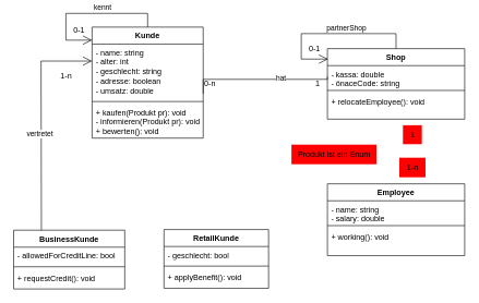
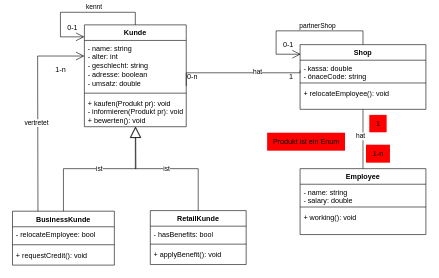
  <mxCell id="0" />
  <mxCell id="1" parent="0" />
  <mxCell id="2" value="Kunde" style="swimlane;fontStyle=1;align=center;verticalAlign=top;childLayout=stackLayout;horizontal=1;startSize=26;horizontalStack=0;resizeParent=1;resizeParentMax=0;resizeLast=0;collapsible=1;marginBottom=0;whiteSpace=wrap;html=1;" parent="1" vertex="1"><mxGeometry x="140" y="41" width="170" height="170" as="geometry" /></mxCell>
  <mxCell id="3" value="- name: string&lt;div&gt;- alter: int&lt;/div&gt;&lt;div&gt;-&lt;span style=&quot;background-color: initial;&quot;&gt;&amp;nbsp;geschlecht: string&lt;/span&gt;&lt;div&gt;- adresse: boolean&lt;/div&gt;&lt;div&gt;- umsatz: double&lt;/div&gt;&lt;/div&gt;" style="text;strokeColor=none;fillColor=none;align=left;verticalAlign=top;spacingLeft=4;spacingRight=4;overflow=hidden;rotatable=0;points=[[0,0.5],[1,0.5]];portConstraint=eastwest;whiteSpace=wrap;html=1;" parent="2" vertex="1"><mxGeometry y="26" width="170" height="84" as="geometry" /></mxCell>
  <mxCell id="4" value="" style="line;strokeWidth=1;fillColor=none;align=left;verticalAlign=middle;spacingTop=-1;spacingLeft=3;spacingRight=3;rotatable=0;labelPosition=right;points=[];portConstraint=eastwest;strokeColor=inherit;" parent="2" vertex="1"><mxGeometry y="110" width="170" height="8" as="geometry" /></mxCell>
  <mxCell id="5" value="+ kaufen(Produkt pr): void&lt;div&gt;- informieren(Produkt pr): void&lt;/div&gt;&lt;div&gt;+ bewerten(): void&lt;/div&gt;" style="text;strokeColor=none;fillColor=none;align=left;verticalAlign=top;spacingLeft=4;spacingRight=4;overflow=hidden;rotatable=0;points=[[0,0.5],[1,0.5]];portConstraint=eastwest;whiteSpace=wrap;html=1;" parent="2" vertex="1"><mxGeometry y="118" width="170" height="52" as="geometry" /></mxCell>
  <mxCell id="6" value="BusinessKunde" style="swimlane;fontStyle=1;align=center;verticalAlign=top;childLayout=stackLayout;horizontal=1;startSize=26;horizontalStack=0;resizeParent=1;resizeParentMax=0;resizeLast=0;collapsible=1;marginBottom=0;whiteSpace=wrap;html=1;" parent="1" vertex="1"><mxGeometry x="20" y="352" width="170" height="90" as="geometry" /></mxCell>
- <mxCell id="7" value="- allowedForCreditLine: bool" style="text;strokeColor=none;fillColor=none;align=left;verticalAlign=top;spacingLeft=4;spacingRight=4;overflow=hidden;rotatable=0;points=[[0,0.5],[1,0.5]];portConstraint=eastwest;whiteSpace=wrap;html=1;" parent="6" vertex="1"><mxGeometry y="26" width="170" height="26" as="geometry" /></mxCell>
+ <mxCell id="7" value="- relocateEmployee: bool" style="text;strokeColor=none;fillColor=none;align=left;verticalAlign=top;spacingLeft=4;spacingRight=4;overflow=hidden;rotatable=0;points=[[0,0.5],[1,0.5]];portConstraint=eastwest;whiteSpace=wrap;html=1;" parent="6" vertex="1"><mxGeometry y="26" width="170" height="26" as="geometry" /></mxCell>
  <mxCell id="8" value="" style="line;strokeWidth=1;fillColor=none;align=left;verticalAlign=middle;spacingTop=-1;spacingLeft=3;spacingRight=3;rotatable=0;labelPosition=right;points=[];portConstraint=eastwest;strokeColor=inherit;" parent="6" vertex="1"><mxGeometry y="52" width="170" height="8" as="geometry" /></mxCell>
  <mxCell id="9" value="&lt;div&gt;+ requestCredit(): void&lt;/div&gt;" style="text;strokeColor=none;fillColor=none;align=left;verticalAlign=top;spacingLeft=4;spacingRight=4;overflow=hidden;rotatable=0;points=[[0,0.5],[1,0.5]];portConstraint=eastwest;whiteSpace=wrap;html=1;" parent="6" vertex="1"><mxGeometry y="60" width="170" height="30" as="geometry" /></mxCell>
+ <mxCell id="10" value="ist" style="endArrow=block;endSize=16;endFill=0;html=1;rounded=0;exitX=0.5;exitY=0;exitDx=0;exitDy=0;" parent="1" source="6" target="2" edge="1"><mxGeometry width="160" relative="1" as="geometry"><mxPoint x="100" y="311" as="sourcePoint" /><mxPoint x="228.8" y="240.996" as="targetPoint" /><Array as="points"><mxPoint x="105" y="281" /><mxPoint x="160" y="281" /><mxPoint x="226" y="281" /></Array></mxGeometry></mxCell>
  <mxCell id="11" value="Shop" style="swimlane;fontStyle=1;align=center;verticalAlign=top;childLayout=stackLayout;horizontal=1;startSize=26;horizontalStack=0;resizeParent=1;resizeParentMax=0;resizeLast=0;collapsible=1;marginBottom=0;whiteSpace=wrap;html=1;" parent="1" vertex="1"><mxGeometry x="500" y="74" width="210" height="108" as="geometry" /></mxCell>
  <mxCell id="12" value="- kassa: double&lt;div&gt;- önaceCode: string&lt;/div&gt;" style="text;strokeColor=none;fillColor=none;align=left;verticalAlign=top;spacingLeft=4;spacingRight=4;overflow=hidden;rotatable=0;points=[[0,0.5],[1,0.5]];portConstraint=eastwest;whiteSpace=wrap;html=1;" parent="11" vertex="1"><mxGeometry y="26" width="210" height="34" as="geometry" /></mxCell>
  <mxCell id="13" value="" style="line;strokeWidth=1;fillColor=none;align=left;verticalAlign=middle;spacingTop=-1;spacingLeft=3;spacingRight=3;rotatable=0;labelPosition=right;points=[];portConstraint=eastwest;strokeColor=inherit;" parent="11" vertex="1"><mxGeometry y="60" width="210" height="8" as="geometry" /></mxCell>
  <mxCell id="14" value="+ relocateEmployee(): void" style="text;strokeColor=none;fillColor=none;align=left;verticalAlign=top;spacingLeft=4;spacingRight=4;overflow=hidden;rotatable=0;points=[[0,0.5],[1,0.5]];portConstraint=eastwest;whiteSpace=wrap;html=1;" parent="11" vertex="1"><mxGeometry y="68" width="210" height="40" as="geometry" /></mxCell>
  <mxCell id="15" value="RetailKunde" style="swimlane;fontStyle=1;align=center;verticalAlign=top;childLayout=stackLayout;horizontal=1;startSize=26;horizontalStack=0;resizeParent=1;resizeParentMax=0;resizeLast=0;collapsible=1;marginBottom=0;whiteSpace=wrap;html=1;" parent="1" vertex="1"><mxGeometry x="250" y="351" width="160" height="90" as="geometry" /></mxCell>
- <mxCell id="16" value="- geschlecht: bool" style="text;strokeColor=none;fillColor=none;align=left;verticalAlign=top;spacingLeft=4;spacingRight=4;overflow=hidden;rotatable=0;points=[[0,0.5],[1,0.5]];portConstraint=eastwest;whiteSpace=wrap;html=1;" parent="15" vertex="1"><mxGeometry y="26" width="160" height="26" as="geometry" /></mxCell>
+ <mxCell id="16" value="- hasBenefits: bool" style="text;strokeColor=none;fillColor=none;align=left;verticalAlign=top;spacingLeft=4;spacingRight=4;overflow=hidden;rotatable=0;points=[[0,0.5],[1,0.5]];portConstraint=eastwest;whiteSpace=wrap;html=1;" parent="15" vertex="1"><mxGeometry y="26" width="160" height="26" as="geometry" /></mxCell>
  <mxCell id="17" value="" style="line;strokeWidth=1;fillColor=none;align=left;verticalAlign=middle;spacingTop=-1;spacingLeft=3;spacingRight=3;rotatable=0;labelPosition=right;points=[];portConstraint=eastwest;strokeColor=inherit;" parent="15" vertex="1"><mxGeometry y="52" width="160" height="8" as="geometry" /></mxCell>
  <mxCell id="18" value="+ applyBenefit(): void" style="text;strokeColor=none;fillColor=none;align=left;verticalAlign=top;spacingLeft=4;spacingRight=4;overflow=hidden;rotatable=0;points=[[0,0.5],[1,0.5]];portConstraint=eastwest;whiteSpace=wrap;html=1;" parent="15" vertex="1"><mxGeometry y="60" width="160" height="30" as="geometry" /></mxCell>
+ <mxCell id="19" value="ist" style="endArrow=block;endSize=16;endFill=0;html=1;rounded=0;exitX=0.5;exitY=0;exitDx=0;exitDy=0;" parent="1" source="15" target="2" edge="1"><mxGeometry width="160" relative="1" as="geometry"><mxPoint x="330" y="310" as="sourcePoint" /><mxPoint x="456" y="205" as="targetPoint" /><Array as="points"><mxPoint x="330" y="281" /><mxPoint x="225" y="281" /></Array></mxGeometry></mxCell>
  <mxCell id="20" value="" style="endArrow=none;html=1;edgeStyle=orthogonalEdgeStyle;rounded=0;exitX=0.25;exitY=1;exitDx=0;exitDy=0;entryX=0;entryY=0.5;entryDx=0;entryDy=0;exitPerimeter=0;" parent="1" source="23" target="12" edge="1"><mxGeometry relative="1" as="geometry"><mxPoint x="399" y="228" as="sourcePoint" /><mxPoint x="479" y="171" as="targetPoint" /><Array as="points"><mxPoint x="500" y="121" /></Array></mxGeometry></mxCell>
  <mxCell id="21" value="hat" style="edgeLabel;html=1;align=center;verticalAlign=middle;resizable=0;points=[];" parent="20" vertex="1" connectable="0"><mxGeometry x="0.299" y="2" relative="1" as="geometry"><mxPoint as="offset" /></mxGeometry></mxCell>
  <mxCell id="22" value="1" style="text;html=1;align=center;verticalAlign=middle;resizable=0;points=[];autosize=1;strokeColor=none;fillColor=none;" parent="1" vertex="1"><mxGeometry x="470" y="113" width="30" height="30" as="geometry" /></mxCell>
  <mxCell id="23" value="0-n" style="text;html=1;align=center;verticalAlign=middle;resizable=0;points=[];autosize=1;strokeColor=none;fillColor=none;" parent="1" vertex="1"><mxGeometry x="300" y="113" width="40" height="30" as="geometry" /></mxCell>
  <mxCell id="24" value="1-n" style="text;html=1;align=center;verticalAlign=middle;resizable=0;points=[];autosize=1;strokeColor=none;fillColor=none;" parent="1" vertex="1"><mxGeometry x="80" y="101" width="40" height="30" as="geometry" /></mxCell>
  <mxCell id="25" value="Produkt ist ein Enum" style="text;html=1;align=center;verticalAlign=middle;resizable=0;points=[];autosize=1;strokeColor=none;fillColor=#FF0000;" parent="1" vertex="1"><mxGeometry x="445" y="221" width="130" height="30" as="geometry" /></mxCell>
  <mxCell id="26" value="0-1" style="text;html=1;align=center;verticalAlign=middle;resizable=0;points=[];autosize=1;strokeColor=none;fillColor=none;" parent="1" vertex="1"><mxGeometry x="100" y="31" width="40" height="30" as="geometry" /></mxCell>
  <mxCell id="27" value="" style="endArrow=open;endFill=1;endSize=12;html=1;rounded=0;entryX=-0.012;entryY=0.31;entryDx=0;entryDy=0;entryPerimeter=0;exitX=0.25;exitY=0;exitDx=0;exitDy=0;" parent="1" source="6" edge="1"><mxGeometry width="160" relative="1" as="geometry"><mxPoint x="61.92" y="311" as="sourcePoint" /><mxPoint x="140" y="93.04" as="targetPoint" /><Array as="points"><mxPoint x="61.92" y="93" /></Array></mxGeometry></mxCell>
  <mxCell id="28" value="vertretet" style="edgeLabel;html=1;align=center;verticalAlign=middle;resizable=0;points=[];" parent="27" vertex="1" connectable="0"><mxGeometry x="-0.122" y="3" relative="1" as="geometry"><mxPoint as="offset" /></mxGeometry></mxCell>
  <mxCell id="29" value="Employee" style="swimlane;fontStyle=1;align=center;verticalAlign=top;childLayout=stackLayout;horizontal=1;startSize=26;horizontalStack=0;resizeParent=1;resizeParentMax=0;resizeLast=0;collapsible=1;marginBottom=0;whiteSpace=wrap;html=1;" parent="1" vertex="1"><mxGeometry x="500" y="281" width="210" height="110" as="geometry" /></mxCell>
  <mxCell id="30" value="- name: string&lt;div&gt;- salary: double&lt;/div&gt;" style="text;strokeColor=none;fillColor=none;align=left;verticalAlign=top;spacingLeft=4;spacingRight=4;overflow=hidden;rotatable=0;points=[[0,0.5],[1,0.5]];portConstraint=eastwest;whiteSpace=wrap;html=1;" parent="29" vertex="1"><mxGeometry y="26" width="210" height="34" as="geometry" /></mxCell>
  <mxCell id="31" value="" style="line;strokeWidth=1;fillColor=none;align=left;verticalAlign=middle;spacingTop=-1;spacingLeft=3;spacingRight=3;rotatable=0;labelPosition=right;points=[];portConstraint=eastwest;strokeColor=inherit;" parent="29" vertex="1"><mxGeometry y="60" width="210" height="8" as="geometry" /></mxCell>
  <mxCell id="32" value="+ working(): void" style="text;strokeColor=none;fillColor=none;align=left;verticalAlign=top;spacingLeft=4;spacingRight=4;overflow=hidden;rotatable=0;points=[[0,0.5],[1,0.5]];portConstraint=eastwest;whiteSpace=wrap;html=1;" parent="29" vertex="1"><mxGeometry y="68" width="210" height="42" as="geometry" /></mxCell>
+ <mxCell id="33" value="" style="endArrow=none;html=1;edgeStyle=orthogonalEdgeStyle;rounded=0;" parent="1" source="11" target="29" edge="1"><mxGeometry relative="1" as="geometry"><mxPoint x="610" y="171" as="sourcePoint" /><mxPoint x="810" y="179" as="targetPoint" /><Array as="points" /></mxGeometry></mxCell>
+ <mxCell id="34" value="hat" style="edgeLabel;html=1;align=center;verticalAlign=middle;resizable=0;points=[];" parent="33" vertex="1" connectable="0"><mxGeometry x="0.299" y="2" relative="1" as="geometry"><mxPoint x="-7" y="-20" as="offset" /></mxGeometry></mxCell>
  <mxCell id="35" value="1-n" style="text;html=1;align=center;verticalAlign=middle;resizable=0;points=[];autosize=1;strokeColor=none;fillColor=#FF0000;" parent="1" vertex="1"><mxGeometry x="610" y="241" width="40" height="30" as="geometry" /></mxCell>
  <mxCell id="36" value="1" style="text;html=1;align=center;verticalAlign=middle;resizable=0;points=[];autosize=1;strokeColor=#FFFFFF;fillColor=#FF0000;" parent="1" vertex="1"><mxGeometry x="615" y="191" width="30" height="30" as="geometry" /></mxCell>
  <mxCell id="37" value="0-1" style="text;html=1;align=center;verticalAlign=middle;resizable=0;points=[];autosize=1;strokeColor=none;fillColor=none;" parent="1" vertex="1"><mxGeometry x="460" y="59" width="40" height="30" as="geometry" /></mxCell>
  <mxCell id="38" value="" style="endArrow=open;endFill=1;endSize=12;html=1;rounded=0;exitX=0.5;exitY=0;exitDx=0;exitDy=0;entryX=0.005;entryY=0.148;entryDx=0;entryDy=0;entryPerimeter=0;" parent="1" source="11" target="11" edge="1"><mxGeometry width="160" relative="1" as="geometry"><mxPoint x="595" y="-9" as="sourcePoint" /><mxPoint x="420" y="91" as="targetPoint" /><Array as="points"><mxPoint x="605" y="51" /><mxPoint x="460" y="51" /><mxPoint x="460" y="74" /><mxPoint x="460" y="90" /></Array></mxGeometry></mxCell>
  <mxCell id="39" value="partnerShop" style="edgeLabel;html=1;align=center;verticalAlign=middle;resizable=0;points=[];" parent="38" vertex="1" connectable="0"><mxGeometry x="-0.122" y="3" relative="1" as="geometry"><mxPoint x="9" y="-13" as="offset" /></mxGeometry></mxCell>
  <mxCell id="40" value="" style="endArrow=open;endFill=1;endSize=12;html=1;rounded=0;exitX=0.5;exitY=0;exitDx=0;exitDy=0;" parent="1" source="2" edge="1"><mxGeometry width="160" relative="1" as="geometry"><mxPoint x="225" y="43" as="sourcePoint" /><mxPoint x="140" y="61" as="targetPoint" /><Array as="points"><mxPoint x="225" y="20" /><mxPoint x="100" y="20" /><mxPoint x="100" y="61" /></Array></mxGeometry></mxCell>
  <mxCell id="41" value="kennt" style="edgeLabel;html=1;align=center;verticalAlign=middle;resizable=0;points=[];" parent="40" vertex="1" connectable="0"><mxGeometry x="-0.122" y="3" relative="1" as="geometry"><mxPoint x="9" y="-13" as="offset" /></mxGeometry></mxCell>
